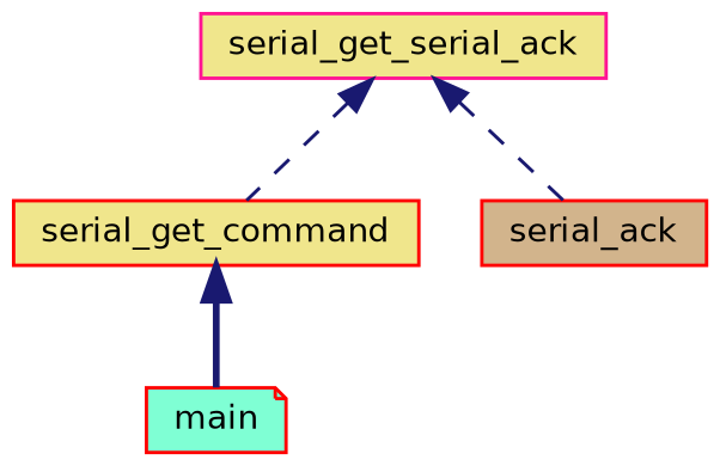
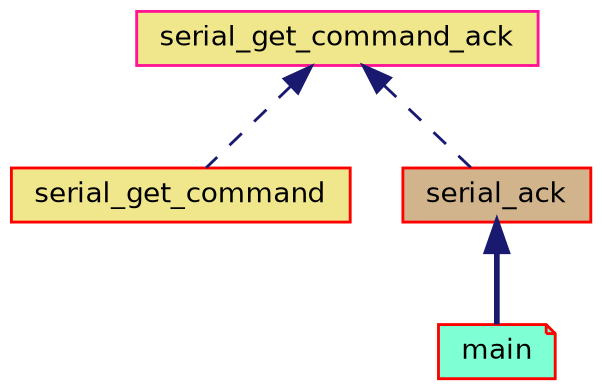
  digraph {
    rankdir=TB
    node [color=red fillcolor=khaki fontname=Helvetica fontsize=10 shape=box style=filled]
    edge [color=midnightblue dir=back fontname=Helvetica fontsize=10 labelfontname=Helvetica labelfontsize=10 style=dashed]
-   n1 [color=deeppink fontcolor=black height=0.2 label=serial_get_serial_ack width=0.4]
+   n1 [color=deeppink fontcolor=black height=0.2 label=serial_get_command_ack width=0.4]
    n2 [height=0.2 label=serial_get_command width=0.4]
    n3 [fillcolor=tan height=0.2 label=serial_ack width=0.4]
    n4 [fillcolor=aquamarine height=0.2 label=main shape=note width=0.4]
    n1 -> n2
    n1 -> n3
-   n2 -> n4 [style=bold]
+   n3 -> n4 [style=bold]
  }
